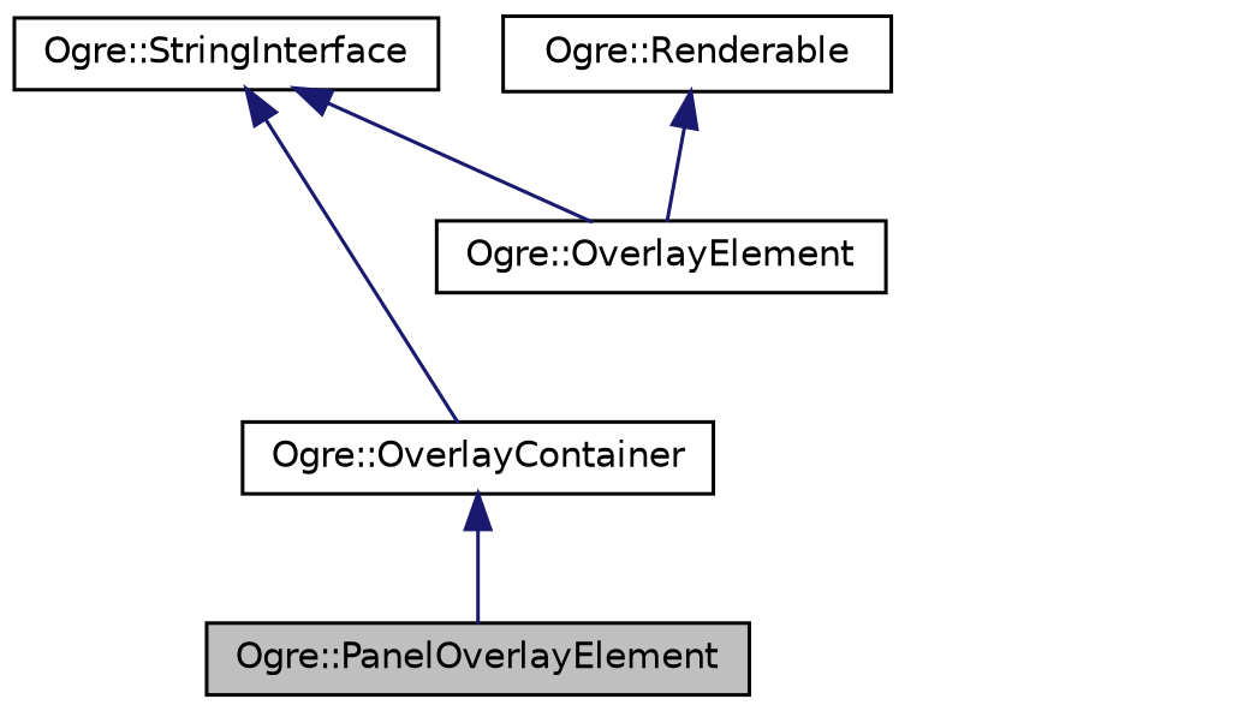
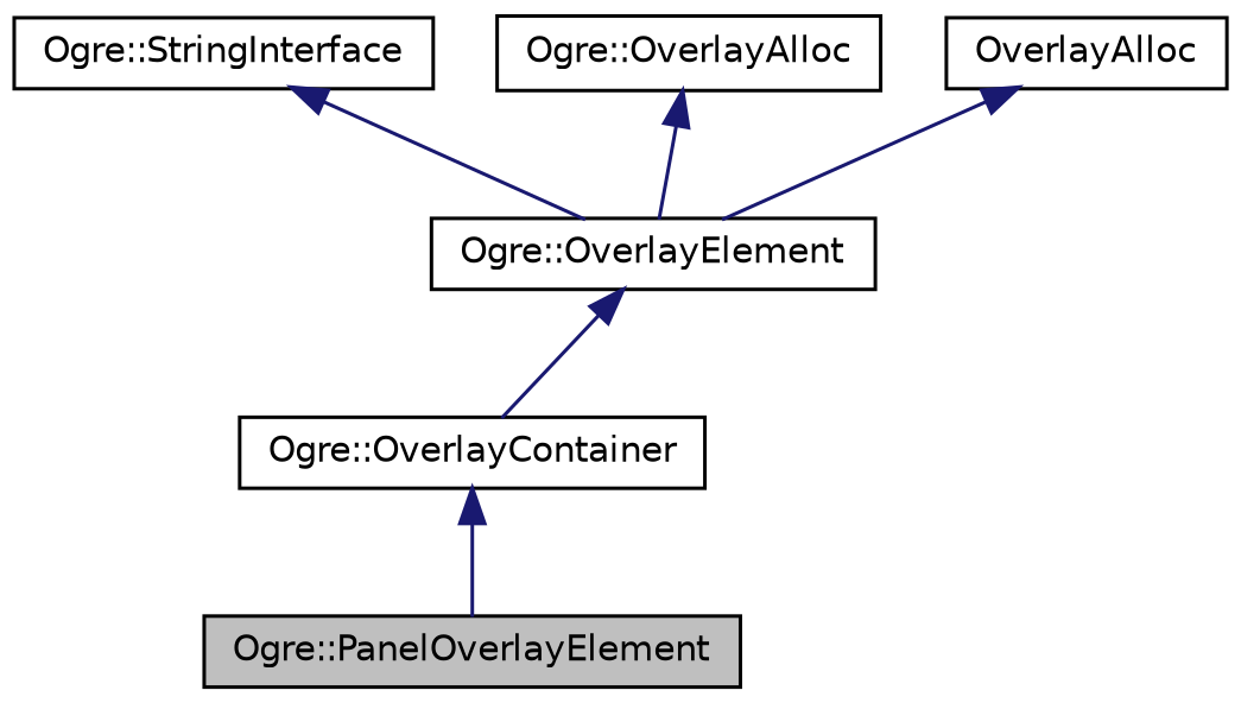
  digraph {
    node [color=black fontname=Helvetica fontsize=10 shape=record]
    edge [color=midnightblue dir=back fontname=Helvetica fontsize=10 labelfontname=Helvetica labelfontsize=10 style=solid]
    n1 [fillcolor=grey75 fontcolor=black height=0.2 label="Ogre::PanelOverlayElement" style=filled width=0.4]
    n2 [height=0.2 label="Ogre::OverlayContainer" width=0.4]
    n3 [height=0.2 label="Ogre::OverlayElement" width=0.4]
    n4 [height=0.2 label="Ogre::StringInterface" width=0.4]
-   n5 [height=0.2 label="Ogre::Renderable" width=0.4]
+   n5 [height=0.2 label="Ogre::OverlayAlloc" width=0.4]
+   n6 [height=0.2 label=OverlayAlloc width=0.4]
    n2 -> n1
-   n4 -> n2
+   n3 -> n2
    n4 -> n3
    n5 -> n3
+   n6 -> n3
  }
